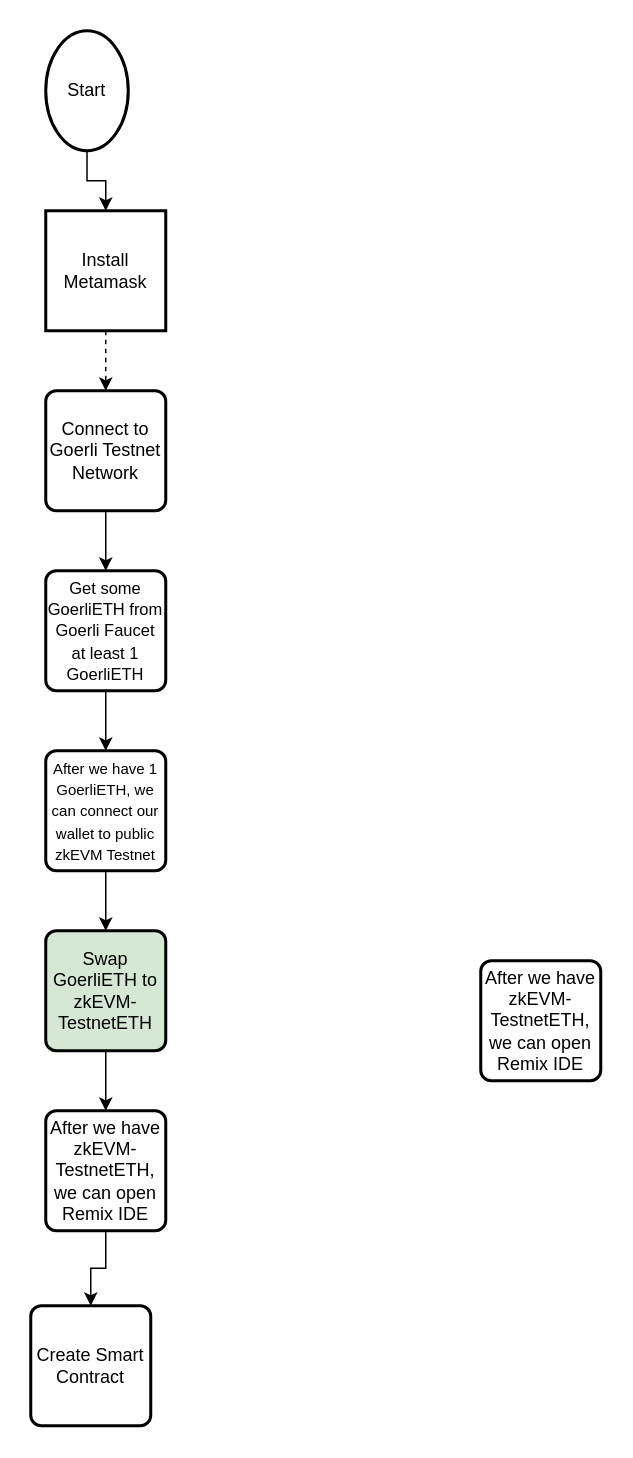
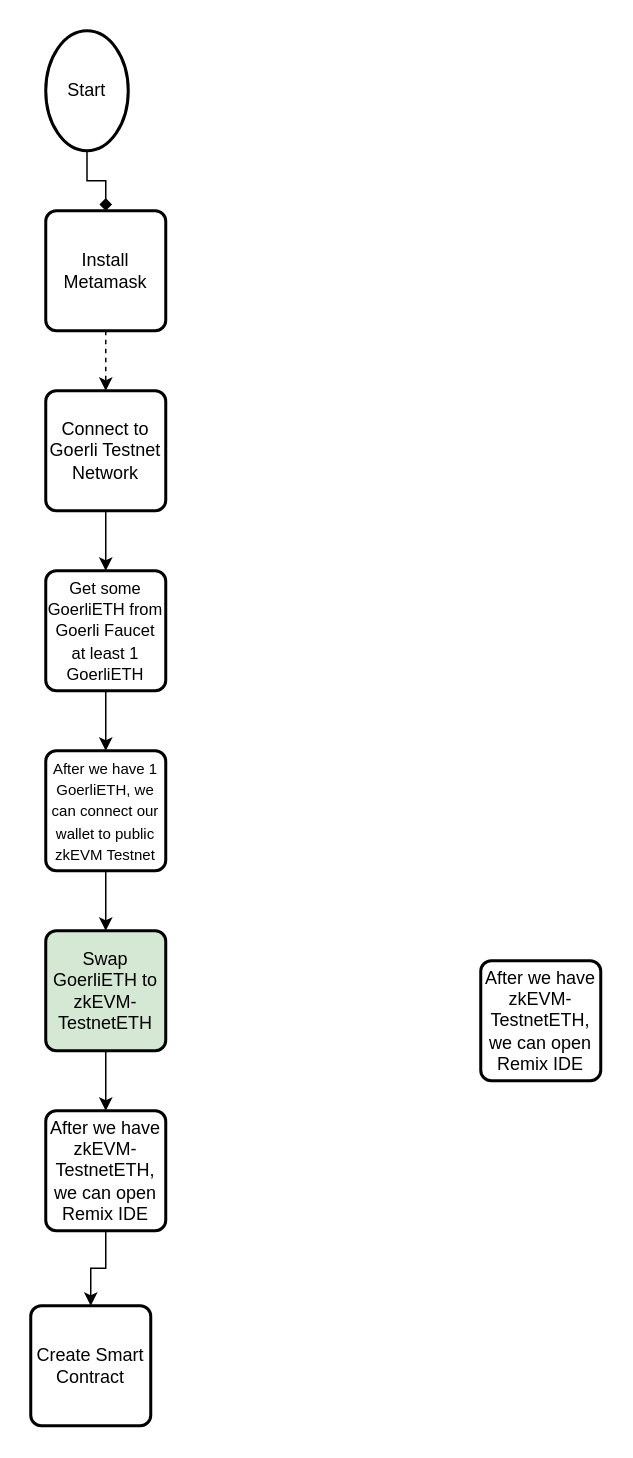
  <mxCell id="0" />
  <mxCell id="1" parent="0" />
  <mxCell id="2" style="edgeStyle=orthogonalEdgeStyle;rounded=0;orthogonalLoop=1;jettySize=auto;html=1;exitX=0.5;exitY=1;exitDx=0;exitDy=0;entryX=0.5;entryY=0;entryDx=0;entryDy=0;dashed=1;" edge="1" parent="1" source="3" target="7"><mxGeometry relative="1" as="geometry" /></mxCell>
- <mxCell id="3" value="Install Metamask" style="whiteSpace=wrap;html=1;absoluteArcSize=1;arcSize=14;strokeWidth=2;rounded=0;" vertex="1" parent="1"><mxGeometry x="30" y="140" width="80" height="80" as="geometry" /></mxCell>
- <mxCell id="4" style="edgeStyle=orthogonalEdgeStyle;rounded=0;orthogonalLoop=1;jettySize=auto;html=1;exitX=0.5;exitY=1;exitDx=0;exitDy=0;exitPerimeter=0;entryX=0.5;entryY=0;entryDx=0;entryDy=0;" edge="1" parent="1" source="5" target="3"><mxGeometry relative="1" as="geometry" /></mxCell>
+ <mxCell id="3" value="Install Metamask" style="rounded=1;whiteSpace=wrap;html=1;absoluteArcSize=1;arcSize=14;strokeWidth=2;" vertex="1" parent="1"><mxGeometry x="30" y="140" width="80" height="80" as="geometry" /></mxCell>
+ <mxCell id="4" style="edgeStyle=orthogonalEdgeStyle;rounded=0;orthogonalLoop=1;jettySize=auto;html=1;exitX=0.5;exitY=1;exitDx=0;exitDy=0;exitPerimeter=0;entryX=0.5;entryY=0;entryDx=0;entryDy=0;endArrow=diamond;" edge="1" parent="1" source="5" target="3"><mxGeometry relative="1" as="geometry" /></mxCell>
  <mxCell id="5" value="Start" style="strokeWidth=2;html=1;shape=mxgraph.flowchart.start_2;whiteSpace=wrap;" vertex="1" parent="1"><mxGeometry x="30" y="20" width="55" height="80" as="geometry" /></mxCell>
  <mxCell id="6" style="edgeStyle=orthogonalEdgeStyle;rounded=0;orthogonalLoop=1;jettySize=auto;html=1;exitX=0.5;exitY=1;exitDx=0;exitDy=0;entryX=0.5;entryY=0;entryDx=0;entryDy=0;" edge="1" parent="1" source="7" target="9"><mxGeometry relative="1" as="geometry" /></mxCell>
  <mxCell id="7" value="Connect to Goerli Testnet Network" style="rounded=1;whiteSpace=wrap;html=1;absoluteArcSize=1;arcSize=14;strokeWidth=2;" vertex="1" parent="1"><mxGeometry x="30" y="260" width="80" height="80" as="geometry" /></mxCell>
  <mxCell id="8" style="edgeStyle=orthogonalEdgeStyle;rounded=0;orthogonalLoop=1;jettySize=auto;html=1;exitX=0.5;exitY=1;exitDx=0;exitDy=0;entryX=0.5;entryY=0;entryDx=0;entryDy=0;fontSize=10;" edge="1" parent="1" source="9" target="11"><mxGeometry relative="1" as="geometry" /></mxCell>
  <mxCell id="9" value="&lt;font style=&quot;font-size: 11px;&quot;&gt;Get some GoerliETH from Goerli Faucet at least 1 GoerliETH&lt;/font&gt;" style="rounded=1;whiteSpace=wrap;html=1;absoluteArcSize=1;arcSize=14;strokeWidth=2;" vertex="1" parent="1"><mxGeometry x="30" y="380" width="80" height="80" as="geometry" /></mxCell>
  <mxCell id="10" style="edgeStyle=orthogonalEdgeStyle;rounded=0;orthogonalLoop=1;jettySize=auto;html=1;exitX=0.5;exitY=1;exitDx=0;exitDy=0;entryX=0.5;entryY=0;entryDx=0;entryDy=0;fontSize=12;" edge="1" parent="1" source="11" target="13"><mxGeometry relative="1" as="geometry" /></mxCell>
  <mxCell id="11" value="&lt;font style=&quot;font-size: 10px;&quot;&gt;After we have 1 GoerliETH, we can connect our wallet to public zkEVM Testnet&lt;/font&gt;" style="rounded=1;whiteSpace=wrap;html=1;absoluteArcSize=1;arcSize=14;strokeWidth=2;" vertex="1" parent="1"><mxGeometry x="30" y="500" width="80" height="80" as="geometry" /></mxCell>
  <mxCell id="12" style="edgeStyle=orthogonalEdgeStyle;rounded=0;orthogonalLoop=1;jettySize=auto;html=1;exitX=0.5;exitY=1;exitDx=0;exitDy=0;entryX=0.5;entryY=0;entryDx=0;entryDy=0;fontSize=12;" edge="1" parent="1" source="13" target="15"><mxGeometry relative="1" as="geometry" /></mxCell>
  <mxCell id="13" value="&lt;font style=&quot;font-size: 12px;&quot;&gt;Swap GoerliETH to zkEVM-TestnetETH&lt;/font&gt;" style="rounded=1;whiteSpace=wrap;html=1;absoluteArcSize=1;arcSize=14;strokeWidth=2;fillColor=#d5e8d4;" vertex="1" parent="1"><mxGeometry x="30" y="620" width="80" height="80" as="geometry" /></mxCell>
  <mxCell id="14" style="edgeStyle=orthogonalEdgeStyle;rounded=0;orthogonalLoop=1;jettySize=auto;html=1;exitX=0.5;exitY=1;exitDx=0;exitDy=0;entryX=0.5;entryY=0;entryDx=0;entryDy=0;fontSize=12;" edge="1" parent="1" source="15" target="16"><mxGeometry relative="1" as="geometry" /></mxCell>
  <mxCell id="15" value="&lt;font style=&quot;font-size: 12px;&quot;&gt;After we have zkEVM-TestnetETH, we can open Remix IDE&lt;/font&gt;" style="rounded=1;whiteSpace=wrap;html=1;absoluteArcSize=1;arcSize=14;strokeWidth=2;" vertex="1" parent="1"><mxGeometry x="30" y="740" width="80" height="80" as="geometry" /></mxCell>
  <mxCell id="16" value="&lt;font style=&quot;font-size: 12px;&quot;&gt;Create Smart Contract&lt;/font&gt;" style="rounded=1;whiteSpace=wrap;html=1;absoluteArcSize=1;arcSize=14;strokeWidth=2;" vertex="1" parent="1"><mxGeometry x="20" y="870" width="80" height="80" as="geometry" /></mxCell>
  <mxCell id="17" value="&lt;font style=&quot;font-size: 12px;&quot;&gt;After we have zkEVM-TestnetETH, we can open Remix IDE&lt;/font&gt;" style="rounded=1;whiteSpace=wrap;html=1;absoluteArcSize=1;arcSize=14;strokeWidth=2;" vertex="1" parent="1"><mxGeometry x="320" y="640" width="80" height="80" as="geometry" /></mxCell>
